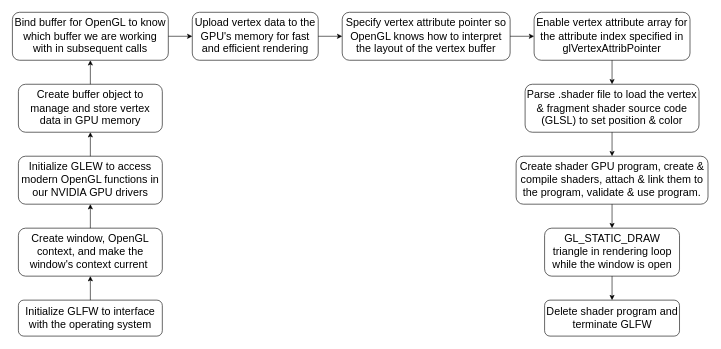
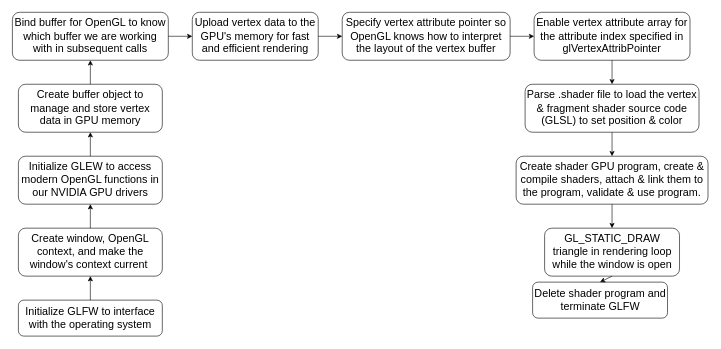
  <mxCell id="0" />
  <mxCell id="1" parent="0" />
  <mxCell id="2" value="&lt;font style=&quot;font-size: 18px;&quot;&gt;Initialize GLFW to interface with the operating system&lt;/font&gt;" style="rounded=1;whiteSpace=wrap;html=1;" vertex="1" parent="1"><mxGeometry x="30" y="500" width="240" height="60" as="geometry" /></mxCell>
  <mxCell id="3" value="&lt;font style=&quot;font-size: 18px;&quot;&gt;Create window, OpenGL context, and make the window's context current&amp;nbsp;&lt;/font&gt;" style="rounded=1;whiteSpace=wrap;html=1;" vertex="1" parent="1"><mxGeometry x="30" y="380" width="240" height="80" as="geometry" /></mxCell>
  <mxCell id="4" value="&lt;font style=&quot;font-size: 18px;&quot;&gt;Initialize GLEW to access modern OpenGL functions in our NVIDIA GPU drivers&lt;/font&gt;" style="rounded=1;whiteSpace=wrap;html=1;" vertex="1" parent="1"><mxGeometry x="30" y="260" width="240" height="80" as="geometry" /></mxCell>
  <mxCell id="5" value="" style="endArrow=classic;html=1;rounded=0;exitX=0.5;exitY=0;exitDx=0;exitDy=0;entryX=0.5;entryY=1;entryDx=0;entryDy=0;" edge="1" parent="1" source="2" target="3"><mxGeometry width="50" height="50" relative="1" as="geometry"><mxPoint x="340" y="520" as="sourcePoint" /><mxPoint x="390" y="470" as="targetPoint" /></mxGeometry></mxCell>
  <mxCell id="6" value="" style="endArrow=classic;html=1;rounded=0;exitX=0.5;exitY=0;exitDx=0;exitDy=0;entryX=0.5;entryY=1;entryDx=0;entryDy=0;" edge="1" parent="1" source="3" target="4"><mxGeometry width="50" height="50" relative="1" as="geometry"><mxPoint x="290" y="380" as="sourcePoint" /><mxPoint x="340" y="330" as="targetPoint" /></mxGeometry></mxCell>
  <mxCell id="7" value="&lt;font style=&quot;font-size: 18px;&quot;&gt;Create buffer object to manage and store vertex data in GPU memory&lt;/font&gt;" style="rounded=1;whiteSpace=wrap;html=1;" vertex="1" parent="1"><mxGeometry x="30" y="140" width="240" height="80" as="geometry" /></mxCell>
  <mxCell id="8" value="&lt;font style=&quot;font-size: 18px;&quot;&gt;Bind buffer for OpenGL to know which buffer we are working with in subsequent calls&lt;/font&gt;" style="rounded=1;whiteSpace=wrap;html=1;" vertex="1" parent="1"><mxGeometry x="20" y="20" width="260" height="80" as="geometry" /></mxCell>
  <mxCell id="9" value="" style="endArrow=classic;html=1;rounded=0;exitX=0.5;exitY=0;exitDx=0;exitDy=0;entryX=0.5;entryY=1;entryDx=0;entryDy=0;" edge="1" parent="1" source="4" target="7"><mxGeometry width="50" height="50" relative="1" as="geometry"><mxPoint x="310" y="300" as="sourcePoint" /><mxPoint x="360" y="250" as="targetPoint" /></mxGeometry></mxCell>
  <mxCell id="10" value="" style="endArrow=classic;html=1;rounded=0;exitX=0.5;exitY=0;exitDx=0;exitDy=0;entryX=0.5;entryY=1;entryDx=0;entryDy=0;" edge="1" parent="1" source="7" target="8"><mxGeometry width="50" height="50" relative="1" as="geometry"><mxPoint x="320" y="140" as="sourcePoint" /><mxPoint x="370" y="90" as="targetPoint" /></mxGeometry></mxCell>
  <mxCell id="11" value="&lt;font style=&quot;font-size: 18px;&quot;&gt;Upload vertex data to the GPU's memory for fast and efficient rendering&lt;br&gt;&lt;/font&gt;" style="rounded=1;whiteSpace=wrap;html=1;" vertex="1" parent="1"><mxGeometry x="320" y="20" width="210" height="80" as="geometry" /></mxCell>
  <mxCell id="12" value="" style="endArrow=classic;html=1;rounded=0;exitX=1;exitY=0.5;exitDx=0;exitDy=0;entryX=0;entryY=0.5;entryDx=0;entryDy=0;" edge="1" parent="1" source="8" target="11"><mxGeometry width="50" height="50" relative="1" as="geometry"><mxPoint x="360" y="170" as="sourcePoint" /><mxPoint x="410" y="120" as="targetPoint" /></mxGeometry></mxCell>
  <mxCell id="13" value="&lt;font style=&quot;font-size: 18px;&quot;&gt;Specify vertex attribute pointer so OpenGL knows how to interpret the layout of the vertex buffer&lt;br&gt;&lt;/font&gt;" style="rounded=1;whiteSpace=wrap;html=1;" vertex="1" parent="1"><mxGeometry x="570" y="20" width="280" height="80" as="geometry" /></mxCell>
  <mxCell id="14" value="" style="endArrow=classic;html=1;rounded=0;exitX=1;exitY=0.5;exitDx=0;exitDy=0;entryX=0;entryY=0.5;entryDx=0;entryDy=0;" edge="1" parent="1" source="11" target="13"><mxGeometry width="50" height="50" relative="1" as="geometry"><mxPoint x="570" y="180" as="sourcePoint" /><mxPoint x="620" y="130" as="targetPoint" /></mxGeometry></mxCell>
  <mxCell id="15" value="&lt;font style=&quot;font-size: 18px;&quot;&gt;Enable vertex attribute array for the attribute index specified in glVertexAttribPointer&lt;br&gt;&lt;/font&gt;" style="rounded=1;whiteSpace=wrap;html=1;" vertex="1" parent="1"><mxGeometry x="890" y="20" width="260" height="80" as="geometry" /></mxCell>
  <mxCell id="16" value="" style="endArrow=classic;html=1;rounded=0;exitX=1;exitY=0.5;exitDx=0;exitDy=0;entryX=0;entryY=0.5;entryDx=0;entryDy=0;" edge="1" parent="1" source="13" target="15"><mxGeometry width="50" height="50" relative="1" as="geometry"><mxPoint x="800" y="190" as="sourcePoint" /><mxPoint x="850" y="140" as="targetPoint" /></mxGeometry></mxCell>
  <mxCell id="17" value="&lt;font style=&quot;font-size: 18px;&quot;&gt;Parse .shader file to load the vertex &amp;amp; fragment shader source code (GLSL) to set position &amp;amp; color&lt;br&gt;&lt;/font&gt;" style="rounded=1;whiteSpace=wrap;html=1;" vertex="1" parent="1"><mxGeometry x="875" y="140" width="290" height="80" as="geometry" /></mxCell>
  <mxCell id="18" value="" style="endArrow=classic;html=1;rounded=0;entryX=0.5;entryY=0;entryDx=0;entryDy=0;exitX=0.5;exitY=1;exitDx=0;exitDy=0;" edge="1" parent="1" source="15" target="17"><mxGeometry width="50" height="50" relative="1" as="geometry"><mxPoint x="810" y="180" as="sourcePoint" /><mxPoint x="860" y="130" as="targetPoint" /></mxGeometry></mxCell>
  <mxCell id="19" value="&lt;font style=&quot;font-size: 18px;&quot;&gt;Create shader GPU program, create &amp;amp; compile shaders, attach &amp;amp; link them to the program, validate &amp;amp; use program.&lt;br&gt;&lt;/font&gt;" style="rounded=1;whiteSpace=wrap;html=1;" vertex="1" parent="1"><mxGeometry x="860" y="260" width="320" height="80" as="geometry" /></mxCell>
  <mxCell id="20" value="" style="endArrow=classic;html=1;rounded=0;entryX=0.5;entryY=0;entryDx=0;entryDy=0;exitX=0.5;exitY=1;exitDx=0;exitDy=0;" edge="1" parent="1" source="17" target="19"><mxGeometry width="50" height="50" relative="1" as="geometry"><mxPoint x="810" y="220" as="sourcePoint" /><mxPoint x="860" y="170" as="targetPoint" /></mxGeometry></mxCell>
  <mxCell id="21" value="&lt;font style=&quot;font-size: 18px;&quot;&gt;GL_STATIC_DRAW triangle in rendering loop while the window is open&lt;br&gt;&lt;/font&gt;" style="rounded=1;whiteSpace=wrap;html=1;" vertex="1" parent="1"><mxGeometry x="907.5" y="380" width="225" height="80" as="geometry" /></mxCell>
  <mxCell id="22" value="" style="endArrow=classic;html=1;rounded=0;entryX=0.5;entryY=0;entryDx=0;entryDy=0;exitX=0.5;exitY=1;exitDx=0;exitDy=0;" edge="1" parent="1" source="19" target="21"><mxGeometry width="50" height="50" relative="1" as="geometry"><mxPoint x="700" y="380" as="sourcePoint" /><mxPoint x="750" y="330" as="targetPoint" /></mxGeometry></mxCell>
- <mxCell id="23" value="&lt;font style=&quot;font-size: 18px;&quot;&gt;Delete shader program and terminate GLFW&lt;br&gt;&lt;/font&gt;" style="rounded=1;whiteSpace=wrap;html=1;" vertex="1" parent="1"><mxGeometry x="907.5" y="500" width="225" height="60" as="geometry" /></mxCell>
+ <mxCell id="23" value="&lt;font style=&quot;font-size: 18px;&quot;&gt;Delete shader program and terminate GLFW&lt;br&gt;&lt;/font&gt;" style="rounded=1;whiteSpace=wrap;html=1;" vertex="1" parent="1"><mxGeometry x="887.5" y="470" width="225" height="60" as="geometry" /></mxCell>
  <mxCell id="24" value="" style="endArrow=classic;html=1;rounded=0;entryX=0.5;entryY=0;entryDx=0;entryDy=0;exitX=0.5;exitY=1;exitDx=0;exitDy=0;" edge="1" parent="1" source="21" target="23"><mxGeometry width="50" height="50" relative="1" as="geometry"><mxPoint x="750" y="500" as="sourcePoint" /><mxPoint x="800" y="450" as="targetPoint" /></mxGeometry></mxCell>
